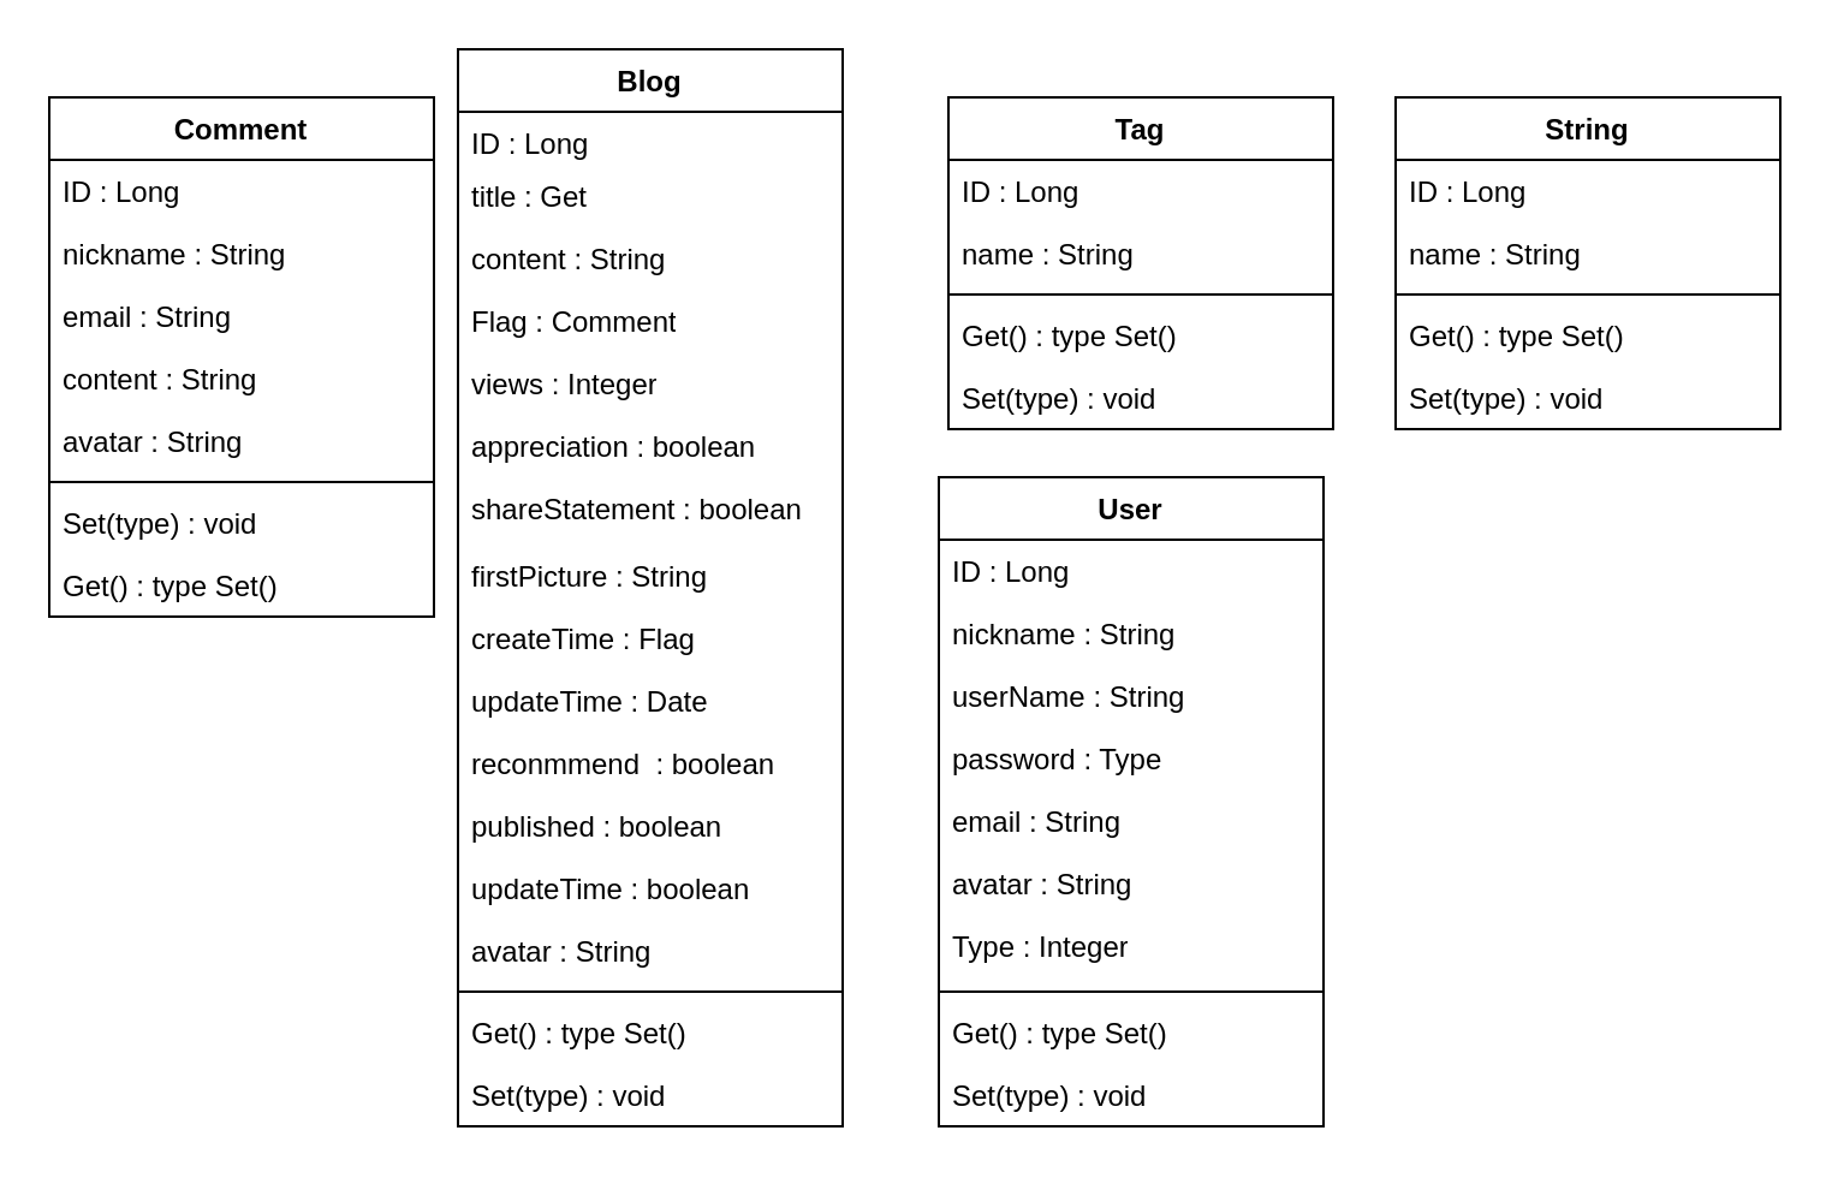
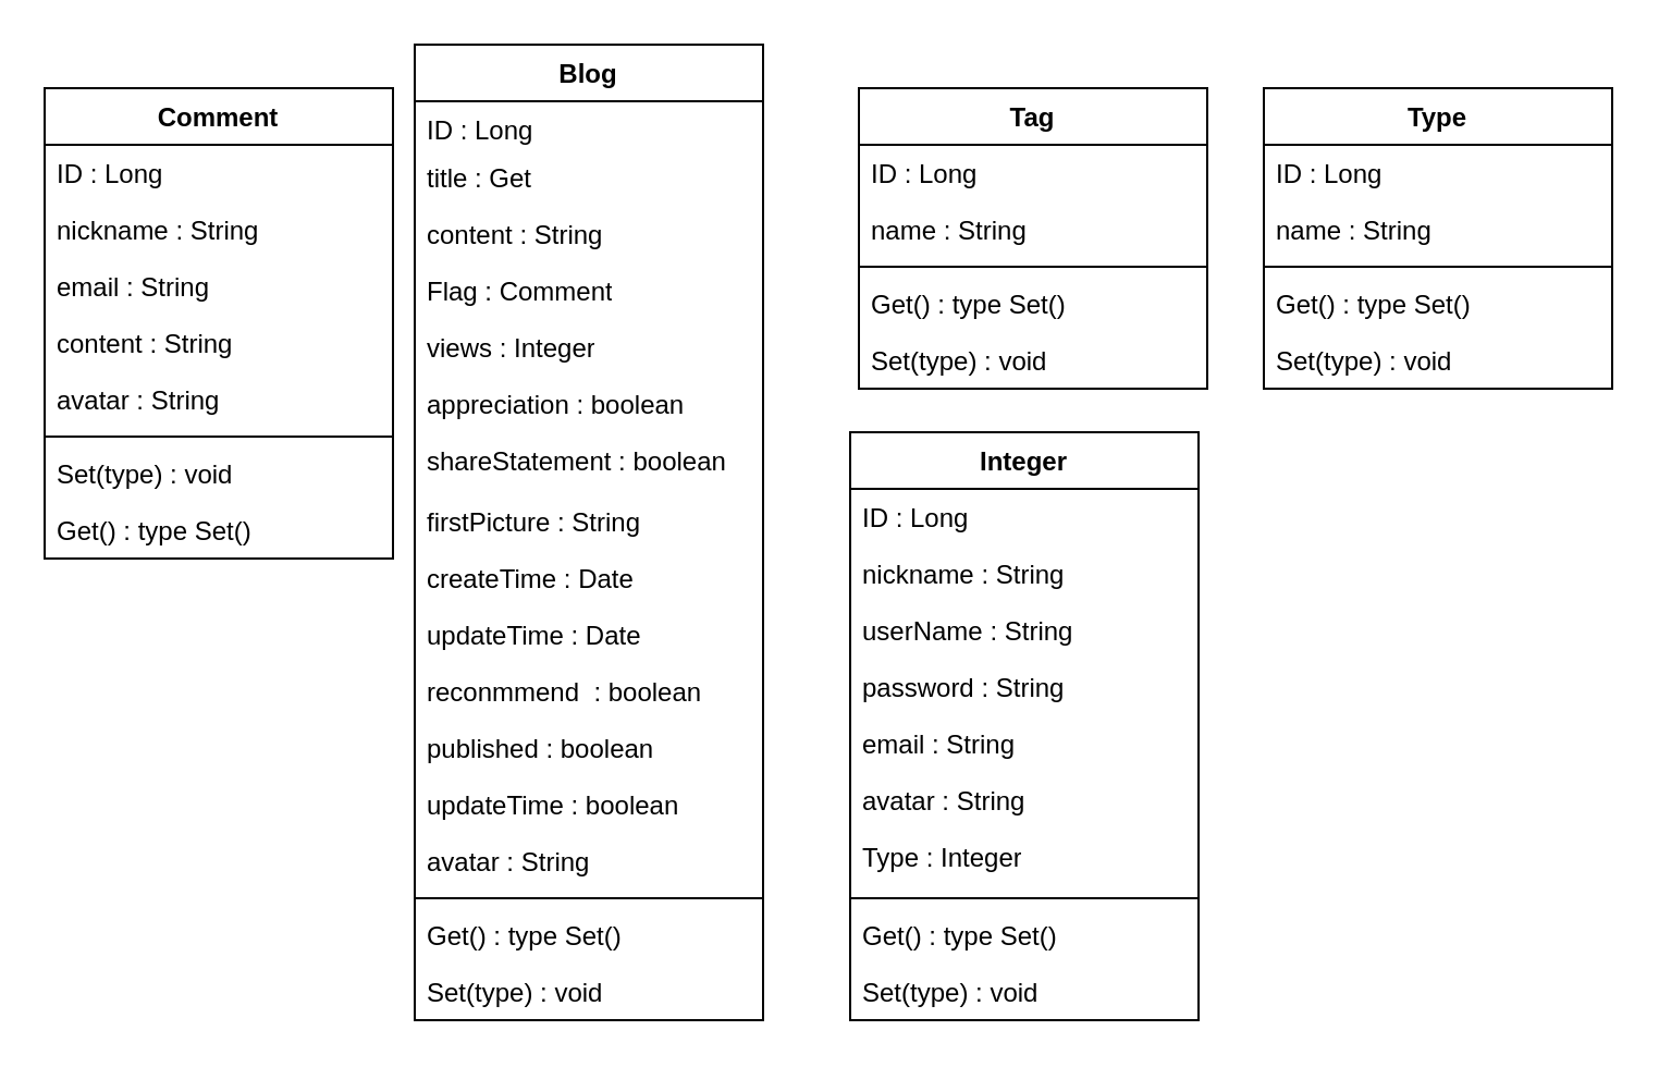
  <mxCell id="0" />
  <mxCell id="1" parent="0" />
  <mxCell id="2" value="Comment" style="swimlane;fontStyle=1;align=center;verticalAlign=top;childLayout=stackLayout;horizontal=1;startSize=26;horizontalStack=0;resizeParent=1;resizeParentMax=0;resizeLast=0;collapsible=1;marginBottom=0;whiteSpace=wrap;html=1;" parent="1" vertex="1"><mxGeometry x="20" y="40" width="160" height="216" as="geometry" /></mxCell>
  <mxCell id="3" value="ID : Long" style="text;strokeColor=none;fillColor=none;align=left;verticalAlign=top;spacingLeft=4;spacingRight=4;overflow=hidden;rotatable=0;points=[[0,0.5],[1,0.5]];portConstraint=eastwest;whiteSpace=wrap;html=1;" parent="2" vertex="1"><mxGeometry y="26" width="160" height="26" as="geometry" /></mxCell>
  <mxCell id="4" value="nickname : String" style="text;strokeColor=none;fillColor=none;align=left;verticalAlign=top;spacingLeft=4;spacingRight=4;overflow=hidden;rotatable=0;points=[[0,0.5],[1,0.5]];portConstraint=eastwest;whiteSpace=wrap;html=1;" parent="2" vertex="1"><mxGeometry y="52" width="160" height="26" as="geometry" /></mxCell>
  <mxCell id="5" value="email : String" style="text;strokeColor=none;fillColor=none;align=left;verticalAlign=top;spacingLeft=4;spacingRight=4;overflow=hidden;rotatable=0;points=[[0,0.5],[1,0.5]];portConstraint=eastwest;whiteSpace=wrap;html=1;" parent="2" vertex="1"><mxGeometry y="78" width="160" height="26" as="geometry" /></mxCell>
  <mxCell id="6" value="content : String" style="text;strokeColor=none;fillColor=none;align=left;verticalAlign=top;spacingLeft=4;spacingRight=4;overflow=hidden;rotatable=0;points=[[0,0.5],[1,0.5]];portConstraint=eastwest;whiteSpace=wrap;html=1;" parent="2" vertex="1"><mxGeometry y="104" width="160" height="26" as="geometry" /></mxCell>
  <mxCell id="7" value="avatar : String" style="text;strokeColor=none;fillColor=none;align=left;verticalAlign=top;spacingLeft=4;spacingRight=4;overflow=hidden;rotatable=0;points=[[0,0.5],[1,0.5]];portConstraint=eastwest;whiteSpace=wrap;html=1;" parent="2" vertex="1"><mxGeometry y="130" width="160" height="26" as="geometry" /></mxCell>
  <mxCell id="8" value="" style="line;strokeWidth=1;fillColor=none;align=left;verticalAlign=middle;spacingTop=-1;spacingLeft=3;spacingRight=3;rotatable=0;labelPosition=right;points=[];portConstraint=eastwest;strokeColor=inherit;" parent="2" vertex="1"><mxGeometry y="156" width="160" height="8" as="geometry" /></mxCell>
  <mxCell id="9" value="Set(type) : void" style="text;strokeColor=none;fillColor=none;align=left;verticalAlign=top;spacingLeft=4;spacingRight=4;overflow=hidden;rotatable=0;points=[[0,0.5],[1,0.5]];portConstraint=eastwest;whiteSpace=wrap;html=1;" parent="2" vertex="1"><mxGeometry y="164" width="160" height="26" as="geometry" /></mxCell>
  <mxCell id="10" value="Get() : type Set()" style="text;strokeColor=none;fillColor=none;align=left;verticalAlign=top;spacingLeft=4;spacingRight=4;overflow=hidden;rotatable=0;points=[[0,0.5],[1,0.5]];portConstraint=eastwest;whiteSpace=wrap;html=1;" parent="2" vertex="1"><mxGeometry y="190" width="160" height="26" as="geometry" /></mxCell>
  <mxCell id="11" value="Tag" style="swimlane;fontStyle=1;align=center;verticalAlign=top;childLayout=stackLayout;horizontal=1;startSize=26;horizontalStack=0;resizeParent=1;resizeParentMax=0;resizeLast=0;collapsible=1;marginBottom=0;whiteSpace=wrap;html=1;" parent="1" vertex="1"><mxGeometry x="394" y="40" width="160" height="138" as="geometry" /></mxCell>
  <mxCell id="12" value="ID : Long" style="text;strokeColor=none;fillColor=none;align=left;verticalAlign=top;spacingLeft=4;spacingRight=4;overflow=hidden;rotatable=0;points=[[0,0.5],[1,0.5]];portConstraint=eastwest;whiteSpace=wrap;html=1;" parent="11" vertex="1"><mxGeometry y="26" width="160" height="26" as="geometry" /></mxCell>
  <mxCell id="13" value="name : String" style="text;strokeColor=none;fillColor=none;align=left;verticalAlign=top;spacingLeft=4;spacingRight=4;overflow=hidden;rotatable=0;points=[[0,0.5],[1,0.5]];portConstraint=eastwest;whiteSpace=wrap;html=1;" parent="11" vertex="1"><mxGeometry y="52" width="160" height="26" as="geometry" /></mxCell>
  <mxCell id="14" value="" style="line;strokeWidth=1;fillColor=none;align=left;verticalAlign=middle;spacingTop=-1;spacingLeft=3;spacingRight=3;rotatable=0;labelPosition=right;points=[];portConstraint=eastwest;strokeColor=inherit;" parent="11" vertex="1"><mxGeometry y="78" width="160" height="8" as="geometry" /></mxCell>
  <mxCell id="15" value="Get() : type Set()" style="text;strokeColor=none;fillColor=none;align=left;verticalAlign=top;spacingLeft=4;spacingRight=4;overflow=hidden;rotatable=0;points=[[0,0.5],[1,0.5]];portConstraint=eastwest;whiteSpace=wrap;html=1;" parent="11" vertex="1"><mxGeometry y="86" width="160" height="26" as="geometry" /></mxCell>
  <mxCell id="16" value="Set(type) : void" style="text;strokeColor=none;fillColor=none;align=left;verticalAlign=top;spacingLeft=4;spacingRight=4;overflow=hidden;rotatable=0;points=[[0,0.5],[1,0.5]];portConstraint=eastwest;whiteSpace=wrap;html=1;" parent="11" vertex="1"><mxGeometry y="112" width="160" height="26" as="geometry" /></mxCell>
- <mxCell id="17" value="String" style="swimlane;fontStyle=1;align=center;verticalAlign=top;childLayout=stackLayout;horizontal=1;startSize=26;horizontalStack=0;resizeParent=1;resizeParentMax=0;resizeLast=0;collapsible=1;marginBottom=0;whiteSpace=wrap;html=1;" parent="1" vertex="1"><mxGeometry x="580" y="40" width="160" height="138" as="geometry" /></mxCell>
+ <mxCell id="17" value="Type" style="swimlane;fontStyle=1;align=center;verticalAlign=top;childLayout=stackLayout;horizontal=1;startSize=26;horizontalStack=0;resizeParent=1;resizeParentMax=0;resizeLast=0;collapsible=1;marginBottom=0;whiteSpace=wrap;html=1;" parent="1" vertex="1"><mxGeometry x="580" y="40" width="160" height="138" as="geometry" /></mxCell>
  <mxCell id="18" value="ID : Long" style="text;strokeColor=none;fillColor=none;align=left;verticalAlign=top;spacingLeft=4;spacingRight=4;overflow=hidden;rotatable=0;points=[[0,0.5],[1,0.5]];portConstraint=eastwest;whiteSpace=wrap;html=1;" parent="17" vertex="1"><mxGeometry y="26" width="160" height="26" as="geometry" /></mxCell>
  <mxCell id="19" value="name : String" style="text;strokeColor=none;fillColor=none;align=left;verticalAlign=top;spacingLeft=4;spacingRight=4;overflow=hidden;rotatable=0;points=[[0,0.5],[1,0.5]];portConstraint=eastwest;whiteSpace=wrap;html=1;" parent="17" vertex="1"><mxGeometry y="52" width="160" height="26" as="geometry" /></mxCell>
  <mxCell id="20" value="" style="line;strokeWidth=1;fillColor=none;align=left;verticalAlign=middle;spacingTop=-1;spacingLeft=3;spacingRight=3;rotatable=0;labelPosition=right;points=[];portConstraint=eastwest;strokeColor=inherit;" parent="17" vertex="1"><mxGeometry y="78" width="160" height="8" as="geometry" /></mxCell>
  <mxCell id="21" value="Get() : type Set()" style="text;strokeColor=none;fillColor=none;align=left;verticalAlign=top;spacingLeft=4;spacingRight=4;overflow=hidden;rotatable=0;points=[[0,0.5],[1,0.5]];portConstraint=eastwest;whiteSpace=wrap;html=1;" parent="17" vertex="1"><mxGeometry y="86" width="160" height="26" as="geometry" /></mxCell>
  <mxCell id="22" value="Set(type) : void" style="text;strokeColor=none;fillColor=none;align=left;verticalAlign=top;spacingLeft=4;spacingRight=4;overflow=hidden;rotatable=0;points=[[0,0.5],[1,0.5]];portConstraint=eastwest;whiteSpace=wrap;html=1;" parent="17" vertex="1"><mxGeometry y="112" width="160" height="26" as="geometry" /></mxCell>
  <mxCell id="23" value="Blog" style="swimlane;fontStyle=1;align=center;verticalAlign=top;childLayout=stackLayout;horizontal=1;startSize=26;horizontalStack=0;resizeParent=1;resizeParentMax=0;resizeLast=0;collapsible=1;marginBottom=0;whiteSpace=wrap;html=1;" parent="1" vertex="1"><mxGeometry x="190" y="20" width="160" height="448" as="geometry" /></mxCell>
  <mxCell id="24" value="ID : Long" style="text;strokeColor=none;fillColor=none;align=left;verticalAlign=top;spacingLeft=4;spacingRight=4;overflow=hidden;rotatable=0;points=[[0,0.5],[1,0.5]];portConstraint=eastwest;whiteSpace=wrap;html=1;" parent="23" vertex="1"><mxGeometry y="26" width="160" height="22" as="geometry" /></mxCell>
  <mxCell id="25" value="title : Get" style="text;strokeColor=none;fillColor=none;align=left;verticalAlign=top;spacingLeft=4;spacingRight=4;overflow=hidden;rotatable=0;points=[[0,0.5],[1,0.5]];portConstraint=eastwest;whiteSpace=wrap;html=1;" parent="23" vertex="1"><mxGeometry y="48" width="160" height="26" as="geometry" /></mxCell>
  <mxCell id="26" value="content : String" style="text;strokeColor=none;fillColor=none;align=left;verticalAlign=top;spacingLeft=4;spacingRight=4;overflow=hidden;rotatable=0;points=[[0,0.5],[1,0.5]];portConstraint=eastwest;whiteSpace=wrap;html=1;" parent="23" vertex="1"><mxGeometry y="74" width="160" height="26" as="geometry" /></mxCell>
  <mxCell id="27" value="Flag : Comment" style="text;strokeColor=none;fillColor=none;align=left;verticalAlign=top;spacingLeft=4;spacingRight=4;overflow=hidden;rotatable=0;points=[[0,0.5],[1,0.5]];portConstraint=eastwest;whiteSpace=wrap;html=1;" parent="23" vertex="1"><mxGeometry y="100" width="160" height="26" as="geometry" /></mxCell>
  <mxCell id="28" value="views : Integer&lt;br&gt;&lt;br&gt;" style="text;strokeColor=none;fillColor=none;align=left;verticalAlign=top;spacingLeft=4;spacingRight=4;overflow=hidden;rotatable=0;points=[[0,0.5],[1,0.5]];portConstraint=eastwest;whiteSpace=wrap;html=1;" parent="23" vertex="1"><mxGeometry y="126" width="160" height="26" as="geometry" /></mxCell>
  <mxCell id="29" value="appreciation : boolean" style="text;strokeColor=none;fillColor=none;align=left;verticalAlign=top;spacingLeft=4;spacingRight=4;overflow=hidden;rotatable=0;points=[[0,0.5],[1,0.5]];portConstraint=eastwest;whiteSpace=wrap;html=1;" parent="23" vertex="1"><mxGeometry y="152" width="160" height="26" as="geometry" /></mxCell>
  <mxCell id="30" value="shareStatement : boolean" style="text;strokeColor=none;fillColor=none;align=left;verticalAlign=top;spacingLeft=4;spacingRight=4;overflow=hidden;rotatable=0;points=[[0,0.5],[1,0.5]];portConstraint=eastwest;whiteSpace=wrap;html=1;" parent="23" vertex="1"><mxGeometry y="178" width="160" height="28" as="geometry" /></mxCell>
  <mxCell id="31" value="firstPicture : String" style="text;strokeColor=none;fillColor=none;align=left;verticalAlign=top;spacingLeft=4;spacingRight=4;overflow=hidden;rotatable=0;points=[[0,0.5],[1,0.5]];portConstraint=eastwest;whiteSpace=wrap;html=1;" parent="23" vertex="1"><mxGeometry y="206" width="160" height="26" as="geometry" /></mxCell>
- <mxCell id="32" value="createTime : Flag" style="text;strokeColor=none;fillColor=none;align=left;verticalAlign=top;spacingLeft=4;spacingRight=4;overflow=hidden;rotatable=0;points=[[0,0.5],[1,0.5]];portConstraint=eastwest;whiteSpace=wrap;html=1;" parent="23" vertex="1"><mxGeometry y="232" width="160" height="26" as="geometry" /></mxCell>
+ <mxCell id="32" value="createTime : Date" style="text;strokeColor=none;fillColor=none;align=left;verticalAlign=top;spacingLeft=4;spacingRight=4;overflow=hidden;rotatable=0;points=[[0,0.5],[1,0.5]];portConstraint=eastwest;whiteSpace=wrap;html=1;" parent="23" vertex="1"><mxGeometry y="232" width="160" height="26" as="geometry" /></mxCell>
  <mxCell id="33" value="updateTime : Date" style="text;strokeColor=none;fillColor=none;align=left;verticalAlign=top;spacingLeft=4;spacingRight=4;overflow=hidden;rotatable=0;points=[[0,0.5],[1,0.5]];portConstraint=eastwest;whiteSpace=wrap;html=1;" parent="23" vertex="1"><mxGeometry y="258" width="160" height="26" as="geometry" /></mxCell>
  <mxCell id="34" value="reconmmend&amp;nbsp; : boolean" style="text;strokeColor=none;fillColor=none;align=left;verticalAlign=top;spacingLeft=4;spacingRight=4;overflow=hidden;rotatable=0;points=[[0,0.5],[1,0.5]];portConstraint=eastwest;whiteSpace=wrap;html=1;" parent="23" vertex="1"><mxGeometry y="284" width="160" height="26" as="geometry" /></mxCell>
  <mxCell id="35" value="published : boolean" style="text;strokeColor=none;fillColor=none;align=left;verticalAlign=top;spacingLeft=4;spacingRight=4;overflow=hidden;rotatable=0;points=[[0,0.5],[1,0.5]];portConstraint=eastwest;whiteSpace=wrap;html=1;" parent="23" vertex="1"><mxGeometry y="310" width="160" height="26" as="geometry" /></mxCell>
  <mxCell id="36" value="updateTime : boolean" style="text;strokeColor=none;fillColor=none;align=left;verticalAlign=top;spacingLeft=4;spacingRight=4;overflow=hidden;rotatable=0;points=[[0,0.5],[1,0.5]];portConstraint=eastwest;whiteSpace=wrap;html=1;" parent="23" vertex="1"><mxGeometry y="336" width="160" height="26" as="geometry" /></mxCell>
  <mxCell id="37" value="avatar : String" style="text;strokeColor=none;fillColor=none;align=left;verticalAlign=top;spacingLeft=4;spacingRight=4;overflow=hidden;rotatable=0;points=[[0,0.5],[1,0.5]];portConstraint=eastwest;whiteSpace=wrap;html=1;" parent="23" vertex="1"><mxGeometry y="362" width="160" height="26" as="geometry" /></mxCell>
  <mxCell id="38" value="" style="line;strokeWidth=1;fillColor=none;align=left;verticalAlign=middle;spacingTop=-1;spacingLeft=3;spacingRight=3;rotatable=0;labelPosition=right;points=[];portConstraint=eastwest;strokeColor=inherit;" parent="23" vertex="1"><mxGeometry y="388" width="160" height="8" as="geometry" /></mxCell>
  <mxCell id="39" value="Get() : type Set()" style="text;strokeColor=none;fillColor=none;align=left;verticalAlign=top;spacingLeft=4;spacingRight=4;overflow=hidden;rotatable=0;points=[[0,0.5],[1,0.5]];portConstraint=eastwest;whiteSpace=wrap;html=1;" parent="23" vertex="1"><mxGeometry y="396" width="160" height="26" as="geometry" /></mxCell>
  <mxCell id="40" value="Set(type) : void" style="text;strokeColor=none;fillColor=none;align=left;verticalAlign=top;spacingLeft=4;spacingRight=4;overflow=hidden;rotatable=0;points=[[0,0.5],[1,0.5]];portConstraint=eastwest;whiteSpace=wrap;html=1;" parent="23" vertex="1"><mxGeometry y="422" width="160" height="26" as="geometry" /></mxCell>
- <mxCell id="41" value="User" style="swimlane;fontStyle=1;align=center;verticalAlign=top;childLayout=stackLayout;horizontal=1;startSize=26;horizontalStack=0;resizeParent=1;resizeParentMax=0;resizeLast=0;collapsible=1;marginBottom=0;whiteSpace=wrap;html=1;" parent="1" vertex="1"><mxGeometry x="390" y="198" width="160" height="270" as="geometry" /></mxCell>
+ <mxCell id="41" value="Integer" style="swimlane;fontStyle=1;align=center;verticalAlign=top;childLayout=stackLayout;horizontal=1;startSize=26;horizontalStack=0;resizeParent=1;resizeParentMax=0;resizeLast=0;collapsible=1;marginBottom=0;whiteSpace=wrap;html=1;" parent="1" vertex="1"><mxGeometry x="390" y="198" width="160" height="270" as="geometry" /></mxCell>
  <mxCell id="42" value="ID : Long" style="text;strokeColor=none;fillColor=none;align=left;verticalAlign=top;spacingLeft=4;spacingRight=4;overflow=hidden;rotatable=0;points=[[0,0.5],[1,0.5]];portConstraint=eastwest;whiteSpace=wrap;html=1;" parent="41" vertex="1"><mxGeometry y="26" width="160" height="26" as="geometry" /></mxCell>
  <mxCell id="43" value="nickname : String" style="text;strokeColor=none;fillColor=none;align=left;verticalAlign=top;spacingLeft=4;spacingRight=4;overflow=hidden;rotatable=0;points=[[0,0.5],[1,0.5]];portConstraint=eastwest;whiteSpace=wrap;html=1;" parent="41" vertex="1"><mxGeometry y="52" width="160" height="26" as="geometry" /></mxCell>
  <mxCell id="44" value="userName : String" style="text;strokeColor=none;fillColor=none;align=left;verticalAlign=top;spacingLeft=4;spacingRight=4;overflow=hidden;rotatable=0;points=[[0,0.5],[1,0.5]];portConstraint=eastwest;whiteSpace=wrap;html=1;" parent="41" vertex="1"><mxGeometry y="78" width="160" height="26" as="geometry" /></mxCell>
- <mxCell id="45" value="password : Type" style="text;strokeColor=none;fillColor=none;align=left;verticalAlign=top;spacingLeft=4;spacingRight=4;overflow=hidden;rotatable=0;points=[[0,0.5],[1,0.5]];portConstraint=eastwest;whiteSpace=wrap;html=1;" parent="41" vertex="1"><mxGeometry y="104" width="160" height="26" as="geometry" /></mxCell>
+ <mxCell id="45" value="password : String" style="text;strokeColor=none;fillColor=none;align=left;verticalAlign=top;spacingLeft=4;spacingRight=4;overflow=hidden;rotatable=0;points=[[0,0.5],[1,0.5]];portConstraint=eastwest;whiteSpace=wrap;html=1;" parent="41" vertex="1"><mxGeometry y="104" width="160" height="26" as="geometry" /></mxCell>
  <mxCell id="46" value="email : String" style="text;strokeColor=none;fillColor=none;align=left;verticalAlign=top;spacingLeft=4;spacingRight=4;overflow=hidden;rotatable=0;points=[[0,0.5],[1,0.5]];portConstraint=eastwest;whiteSpace=wrap;html=1;" parent="41" vertex="1"><mxGeometry y="130" width="160" height="26" as="geometry" /></mxCell>
  <mxCell id="47" value="avatar : String" style="text;strokeColor=none;fillColor=none;align=left;verticalAlign=top;spacingLeft=4;spacingRight=4;overflow=hidden;rotatable=0;points=[[0,0.5],[1,0.5]];portConstraint=eastwest;whiteSpace=wrap;html=1;" parent="41" vertex="1"><mxGeometry y="156" width="160" height="26" as="geometry" /></mxCell>
  <mxCell id="48" value="Type : Integer" style="text;strokeColor=none;fillColor=none;align=left;verticalAlign=top;spacingLeft=4;spacingRight=4;overflow=hidden;rotatable=0;points=[[0,0.5],[1,0.5]];portConstraint=eastwest;whiteSpace=wrap;html=1;" parent="41" vertex="1"><mxGeometry y="182" width="160" height="28" as="geometry" /></mxCell>
  <mxCell id="49" value="" style="line;strokeWidth=1;fillColor=none;align=left;verticalAlign=middle;spacingTop=-1;spacingLeft=3;spacingRight=3;rotatable=0;labelPosition=right;points=[];portConstraint=eastwest;strokeColor=inherit;" parent="41" vertex="1"><mxGeometry y="210" width="160" height="8" as="geometry" /></mxCell>
  <mxCell id="50" value="Get() : type Set()" style="text;strokeColor=none;fillColor=none;align=left;verticalAlign=top;spacingLeft=4;spacingRight=4;overflow=hidden;rotatable=0;points=[[0,0.5],[1,0.5]];portConstraint=eastwest;whiteSpace=wrap;html=1;" parent="41" vertex="1"><mxGeometry y="218" width="160" height="26" as="geometry" /></mxCell>
  <mxCell id="51" value="Set(type) : void" style="text;strokeColor=none;fillColor=none;align=left;verticalAlign=top;spacingLeft=4;spacingRight=4;overflow=hidden;rotatable=0;points=[[0,0.5],[1,0.5]];portConstraint=eastwest;whiteSpace=wrap;html=1;" parent="41" vertex="1"><mxGeometry y="244" width="160" height="26" as="geometry" /></mxCell>
